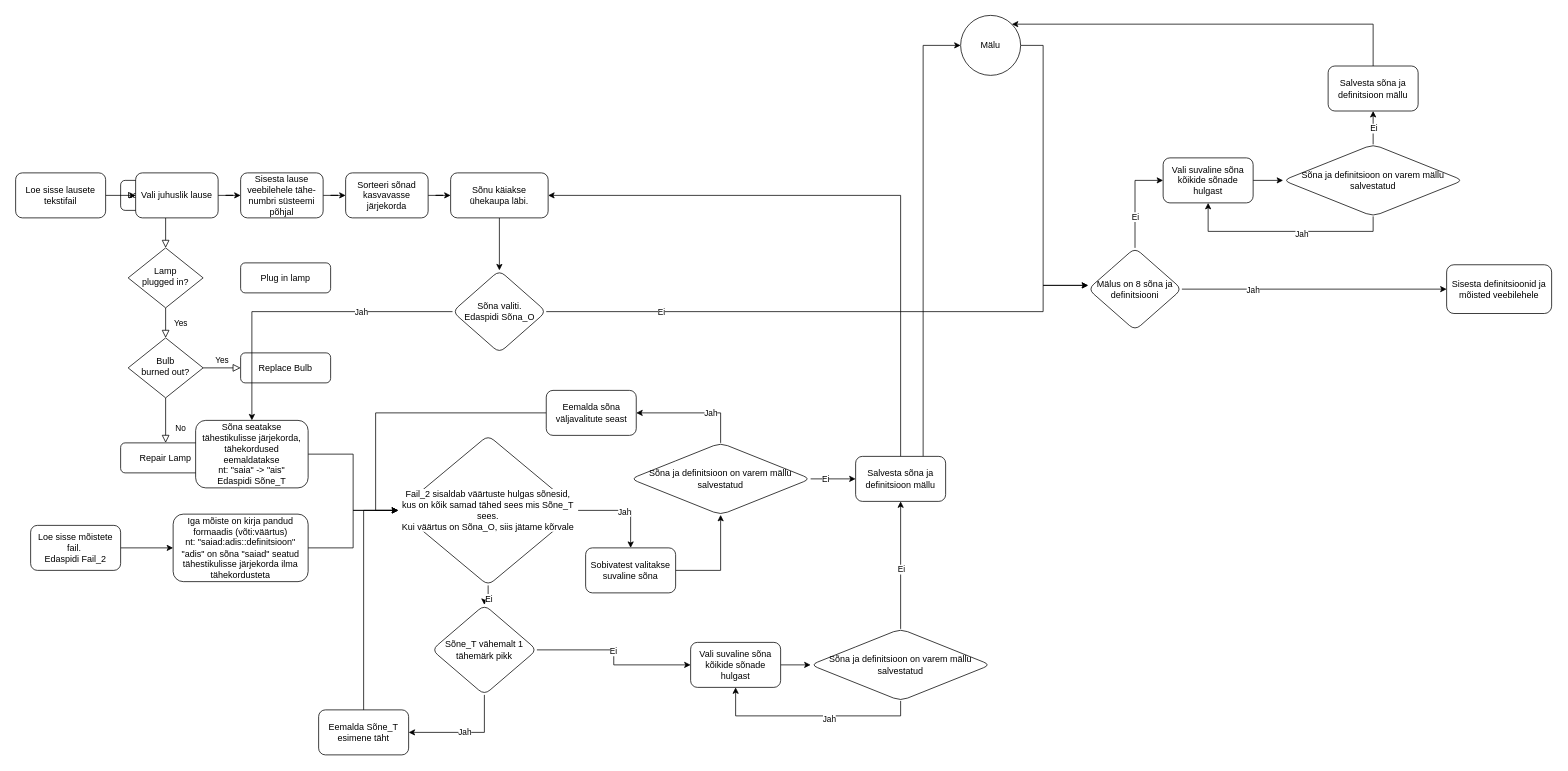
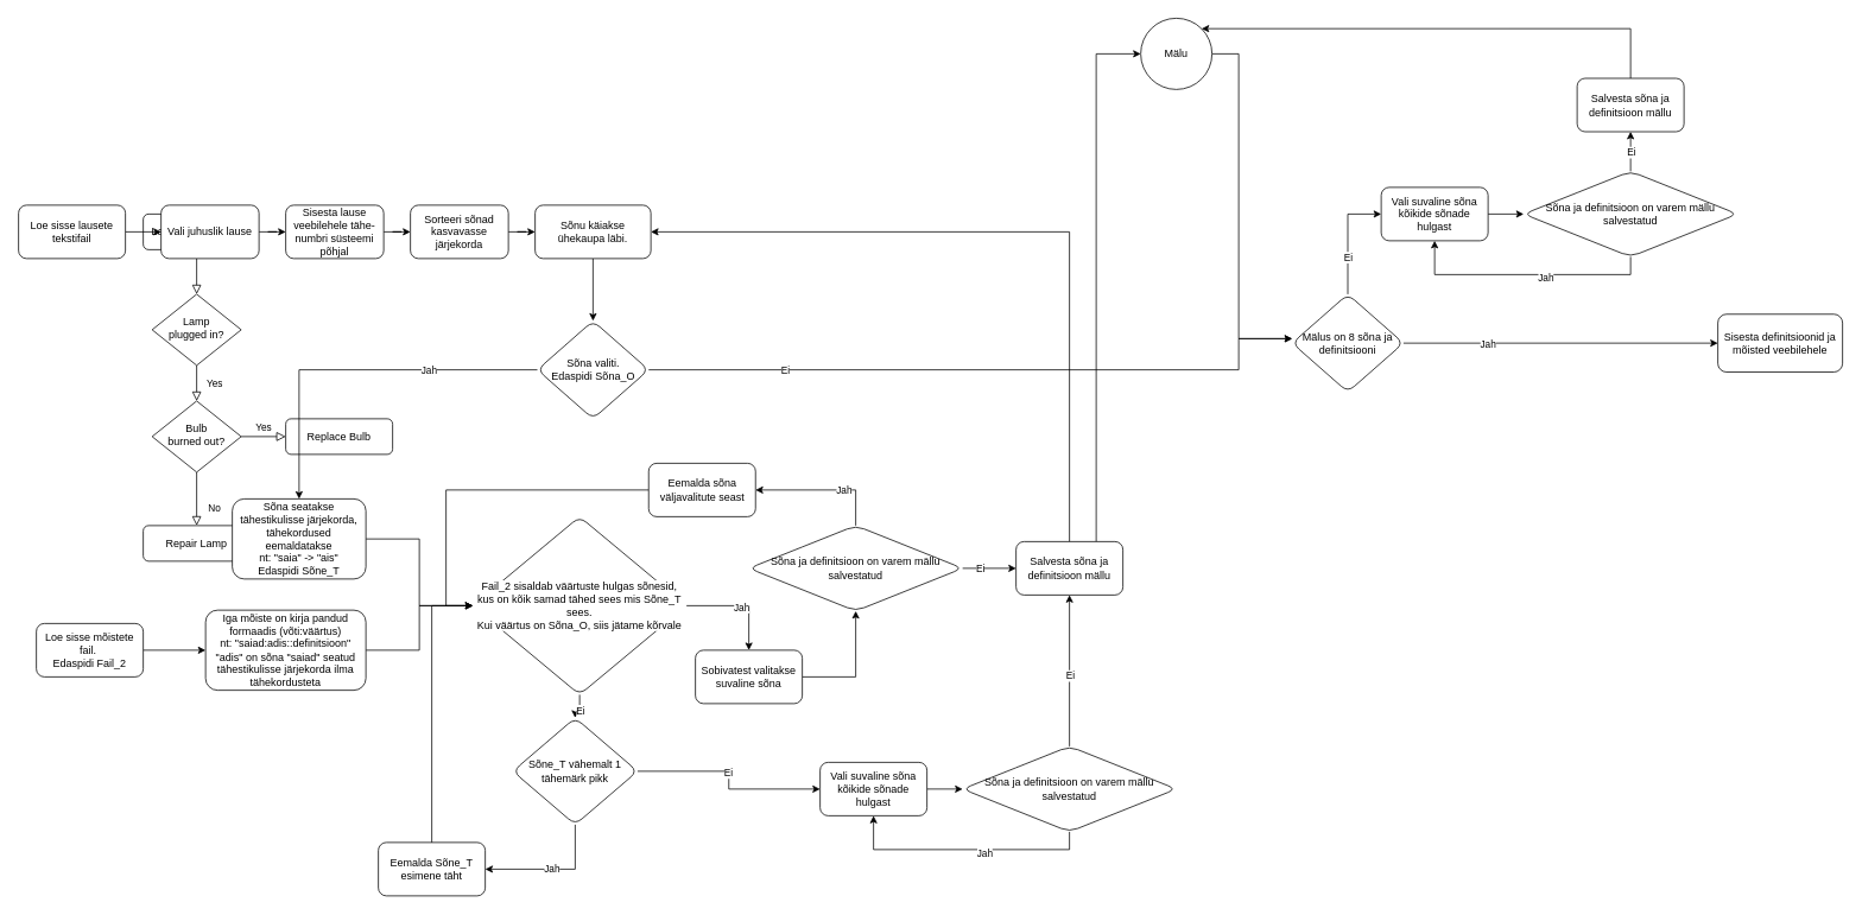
  <mxCell id="0" />
  <mxCell id="1" parent="0" />
  <mxCell id="2" value="" style="rounded=0;html=1;jettySize=auto;orthogonalLoop=1;fontSize=11;endArrow=block;endFill=0;endSize=8;strokeWidth=1;shadow=0;labelBackgroundColor=none;edgeStyle=orthogonalEdgeStyle;" parent="1" source="3" target="5" edge="1"><mxGeometry relative="1" as="geometry" /></mxCell>
  <mxCell id="3" value="Lamp doesn't work" style="rounded=1;whiteSpace=wrap;html=1;fontSize=12;glass=0;strokeWidth=1;shadow=0;" parent="1" vertex="1"><mxGeometry x="160" y="240" width="120" height="40" as="geometry" /></mxCell>
  <mxCell id="4" value="Yes" style="rounded=0;html=1;jettySize=auto;orthogonalLoop=1;fontSize=11;endArrow=block;endFill=0;endSize=8;strokeWidth=1;shadow=0;labelBackgroundColor=none;edgeStyle=orthogonalEdgeStyle;" parent="1" source="5" target="9" edge="1"><mxGeometry y="20" relative="1" as="geometry"><mxPoint as="offset" /></mxGeometry></mxCell>
  <mxCell id="5" value="Lamp&lt;br&gt;plugged in?" style="rhombus;whiteSpace=wrap;html=1;shadow=0;fontFamily=Helvetica;fontSize=12;align=center;strokeWidth=1;spacing=6;spacingTop=-4;" parent="1" vertex="1"><mxGeometry x="170" y="330" width="100" height="80" as="geometry" /></mxCell>
- <mxCell id="6" value="Plug in lamp" style="rounded=1;whiteSpace=wrap;html=1;fontSize=12;glass=0;strokeWidth=1;shadow=0;" parent="1" vertex="1"><mxGeometry x="320" y="350" width="120" height="40" as="geometry" /></mxCell>
  <mxCell id="7" value="No" style="rounded=0;html=1;jettySize=auto;orthogonalLoop=1;fontSize=11;endArrow=block;endFill=0;endSize=8;strokeWidth=1;shadow=0;labelBackgroundColor=none;edgeStyle=orthogonalEdgeStyle;" parent="1" source="9" target="10" edge="1"><mxGeometry x="0.333" y="20" relative="1" as="geometry"><mxPoint as="offset" /></mxGeometry></mxCell>
  <mxCell id="8" value="Yes" style="edgeStyle=orthogonalEdgeStyle;rounded=0;html=1;jettySize=auto;orthogonalLoop=1;fontSize=11;endArrow=block;endFill=0;endSize=8;strokeWidth=1;shadow=0;labelBackgroundColor=none;" parent="1" source="9" target="11" edge="1"><mxGeometry y="10" relative="1" as="geometry"><mxPoint as="offset" /></mxGeometry></mxCell>
  <mxCell id="9" value="Bulb&lt;br&gt;burned out?" style="rhombus;whiteSpace=wrap;html=1;shadow=0;fontFamily=Helvetica;fontSize=12;align=center;strokeWidth=1;spacing=6;spacingTop=-4;" parent="1" vertex="1"><mxGeometry x="170" y="450" width="100" height="80" as="geometry" /></mxCell>
  <mxCell id="10" value="Repair Lamp" style="rounded=1;whiteSpace=wrap;html=1;fontSize=12;glass=0;strokeWidth=1;shadow=0;" parent="1" vertex="1"><mxGeometry x="160" y="590" width="120" height="40" as="geometry" /></mxCell>
  <mxCell id="11" value="Replace Bulb" style="rounded=1;whiteSpace=wrap;html=1;fontSize=12;glass=0;strokeWidth=1;shadow=0;" parent="1" vertex="1"><mxGeometry x="320" y="470" width="120" height="40" as="geometry" /></mxCell>
  <mxCell id="12" value="" style="edgeStyle=orthogonalEdgeStyle;rounded=0;orthogonalLoop=1;jettySize=auto;html=1;" edge="1" parent="1" source="13" target="17"><mxGeometry relative="1" as="geometry" /></mxCell>
  <mxCell id="13" value="Loe sisse lausete tekstifail" style="rounded=1;whiteSpace=wrap;html=1;" vertex="1" parent="1"><mxGeometry x="20" y="230" width="120" height="60" as="geometry" /></mxCell>
  <mxCell id="14" value="" style="edgeStyle=orthogonalEdgeStyle;rounded=0;orthogonalLoop=1;jettySize=auto;html=1;" edge="1" parent="1" source="15" target="27"><mxGeometry relative="1" as="geometry" /></mxCell>
  <mxCell id="15" value="Loe sisse mõistete fail.&amp;nbsp;&lt;div&gt;Edaspidi Fail_2&lt;/div&gt;" style="rounded=1;whiteSpace=wrap;html=1;" vertex="1" parent="1"><mxGeometry x="40" y="700" width="120" height="60" as="geometry" /></mxCell>
  <mxCell id="16" value="" style="edgeStyle=orthogonalEdgeStyle;rounded=0;orthogonalLoop=1;jettySize=auto;html=1;" edge="1" parent="1" source="17" target="19"><mxGeometry relative="1" as="geometry" /></mxCell>
  <mxCell id="17" value="Vali juhuslik lause" style="rounded=1;whiteSpace=wrap;html=1;" vertex="1" parent="1"><mxGeometry x="180" y="230" width="110" height="60" as="geometry" /></mxCell>
  <mxCell id="18" value="" style="edgeStyle=orthogonalEdgeStyle;rounded=0;orthogonalLoop=1;jettySize=auto;html=1;" edge="1" parent="1" source="19" target="21"><mxGeometry relative="1" as="geometry" /></mxCell>
  <mxCell id="19" value="Sisesta lause veebilehele tähe-numbri süsteemi põhjal" style="rounded=1;whiteSpace=wrap;html=1;" vertex="1" parent="1"><mxGeometry x="320" y="230" width="110" height="60" as="geometry" /></mxCell>
  <mxCell id="20" value="" style="edgeStyle=orthogonalEdgeStyle;rounded=0;orthogonalLoop=1;jettySize=auto;html=1;" edge="1" parent="1" source="21" target="23"><mxGeometry relative="1" as="geometry" /></mxCell>
  <mxCell id="21" value="Sorteeri sõnad kasvavasse järjekorda" style="rounded=1;whiteSpace=wrap;html=1;" vertex="1" parent="1"><mxGeometry x="460" y="230" width="110" height="60" as="geometry" /></mxCell>
  <mxCell id="22" value="" style="edgeStyle=orthogonalEdgeStyle;rounded=0;orthogonalLoop=1;jettySize=auto;html=1;" edge="1" parent="1" source="23" target="62"><mxGeometry relative="1" as="geometry" /></mxCell>
  <mxCell id="23" value="Sõnu käiakse ühekaupa läbi." style="rounded=1;whiteSpace=wrap;html=1;" vertex="1" parent="1"><mxGeometry x="600" y="230" width="130" height="60" as="geometry" /></mxCell>
  <mxCell id="24" style="edgeStyle=orthogonalEdgeStyle;rounded=0;orthogonalLoop=1;jettySize=auto;html=1;entryX=0;entryY=0.5;entryDx=0;entryDy=0;" edge="1" parent="1" source="25" target="32"><mxGeometry relative="1" as="geometry" /></mxCell>
  <mxCell id="25" value="Sõna seatakse tähestikulisse järjekorda, tähekordused eemaldatakse&lt;div&gt;nt: &quot;saia&quot; -&amp;gt; &quot;ais&quot;&lt;/div&gt;&lt;div&gt;Edaspidi Sõne_T&lt;/div&gt;" style="rounded=1;whiteSpace=wrap;html=1;" vertex="1" parent="1"><mxGeometry x="260" y="560" width="150" height="90" as="geometry" /></mxCell>
  <mxCell id="26" value="" style="edgeStyle=orthogonalEdgeStyle;rounded=0;orthogonalLoop=1;jettySize=auto;html=1;" edge="1" parent="1" source="27" target="32"><mxGeometry relative="1" as="geometry" /></mxCell>
  <mxCell id="27" value="Iga mõiste on kirja pandud formaadis (võti:väärtus)&lt;div&gt;nt: &quot;saiad:adis::definitsioon&quot;&lt;/div&gt;&lt;div&gt;&quot;adis&quot; on sõna &quot;saiad&quot; seatud tähestikulisse järjekorda ilma tähekordusteta&lt;/div&gt;" style="rounded=1;whiteSpace=wrap;html=1;" vertex="1" parent="1"><mxGeometry x="230" y="685" width="180" height="90" as="geometry" /></mxCell>
  <mxCell id="28" value="" style="edgeStyle=orthogonalEdgeStyle;rounded=0;orthogonalLoop=1;jettySize=auto;html=1;entryX=0.5;entryY=0;entryDx=0;entryDy=0;" edge="1" parent="1" source="32" target="34"><mxGeometry relative="1" as="geometry" /></mxCell>
  <mxCell id="29" value="Jah" style="edgeLabel;html=1;align=center;verticalAlign=middle;resizable=0;points=[];" vertex="1" connectable="0" parent="28"><mxGeometry x="0.011" y="-1" relative="1" as="geometry"><mxPoint as="offset" /></mxGeometry></mxCell>
  <mxCell id="30" style="edgeStyle=orthogonalEdgeStyle;rounded=0;orthogonalLoop=1;jettySize=auto;html=1;entryX=0.5;entryY=0;entryDx=0;entryDy=0;" edge="1" parent="1" source="32" target="43"><mxGeometry relative="1" as="geometry" /></mxCell>
  <mxCell id="31" value="Ei" style="edgeLabel;html=1;align=center;verticalAlign=middle;resizable=0;points=[];" vertex="1" connectable="0" parent="30"><mxGeometry x="-0.113" relative="1" as="geometry"><mxPoint y="3" as="offset" /></mxGeometry></mxCell>
  <mxCell id="32" value="Fail_2 sisaldab väärtuste hulgas sõnesid, kus on kõik samad tähed sees mis Sõne_T sees.&lt;div&gt;Kui väärtus on Sõna_O, siis jätame kõrvale&lt;/div&gt;" style="rhombus;whiteSpace=wrap;html=1;rounded=1;align=center;shadow=0;strokeColor=default;fillColor=default;gradientColor=none;labelBackgroundColor=default;" vertex="1" parent="1"><mxGeometry x="530" y="580" width="240" height="200" as="geometry" /></mxCell>
  <mxCell id="33" style="edgeStyle=orthogonalEdgeStyle;rounded=0;orthogonalLoop=1;jettySize=auto;html=1;entryX=0.5;entryY=1;entryDx=0;entryDy=0;exitX=1;exitY=0.5;exitDx=0;exitDy=0;" edge="1" parent="1" source="34" target="55"><mxGeometry relative="1" as="geometry" /></mxCell>
  <mxCell id="34" value="Sobivatest valitakse suvaline sõna" style="whiteSpace=wrap;html=1;rounded=1;" vertex="1" parent="1"><mxGeometry x="780" y="730" width="120" height="60" as="geometry" /></mxCell>
  <mxCell id="35" value="" style="edgeStyle=orthogonalEdgeStyle;rounded=0;orthogonalLoop=1;jettySize=auto;html=1;exitX=0.75;exitY=0;exitDx=0;exitDy=0;" edge="1" parent="1" source="37" target="70"><mxGeometry relative="1" as="geometry"><mxPoint x="1400" y="828" as="sourcePoint" /><Array as="points"><mxPoint x="1230" y="60" /></Array></mxGeometry></mxCell>
  <mxCell id="36" style="edgeStyle=orthogonalEdgeStyle;rounded=0;orthogonalLoop=1;jettySize=auto;html=1;exitX=0.5;exitY=0;exitDx=0;exitDy=0;entryX=1;entryY=0.5;entryDx=0;entryDy=0;" edge="1" parent="1" source="37" target="23"><mxGeometry relative="1" as="geometry" /></mxCell>
  <mxCell id="37" value="Salvesta sõna ja definitsioon mällu" style="whiteSpace=wrap;html=1;rounded=1;" vertex="1" parent="1"><mxGeometry x="1140" y="608" width="120" height="60" as="geometry" /></mxCell>
  <mxCell id="38" style="edgeStyle=orthogonalEdgeStyle;rounded=0;orthogonalLoop=1;jettySize=auto;html=1;entryX=0;entryY=0.5;entryDx=0;entryDy=0;" edge="1" parent="1" source="39" target="32"><mxGeometry relative="1" as="geometry" /></mxCell>
  <mxCell id="39" value="Eemalda Sõne_T esimene täht" style="whiteSpace=wrap;html=1;rounded=1;" vertex="1" parent="1"><mxGeometry x="424" y="946" width="120" height="60" as="geometry" /></mxCell>
  <mxCell id="40" value="Jah" style="edgeStyle=orthogonalEdgeStyle;rounded=0;orthogonalLoop=1;jettySize=auto;html=1;entryX=1;entryY=0.5;entryDx=0;entryDy=0;exitX=0.5;exitY=1;exitDx=0;exitDy=0;" edge="1" parent="1" source="43" target="39"><mxGeometry relative="1" as="geometry" /></mxCell>
  <mxCell id="41" style="edgeStyle=orthogonalEdgeStyle;rounded=0;orthogonalLoop=1;jettySize=auto;html=1;entryX=0;entryY=0.5;entryDx=0;entryDy=0;" edge="1" parent="1" source="43" target="45"><mxGeometry relative="1" as="geometry" /></mxCell>
  <mxCell id="42" value="Ei" style="edgeLabel;html=1;align=center;verticalAlign=middle;resizable=0;points=[];" vertex="1" connectable="0" parent="41"><mxGeometry x="-0.077" y="-1" relative="1" as="geometry"><mxPoint as="offset" /></mxGeometry></mxCell>
  <mxCell id="43" value="Sõne_T vähemalt 1 tähemärk pikk" style="rhombus;whiteSpace=wrap;html=1;rounded=1;" vertex="1" parent="1"><mxGeometry x="575" y="806" width="140" height="120" as="geometry" /></mxCell>
  <mxCell id="44" value="" style="edgeStyle=orthogonalEdgeStyle;rounded=0;orthogonalLoop=1;jettySize=auto;html=1;" edge="1" parent="1" source="45" target="50"><mxGeometry relative="1" as="geometry" /></mxCell>
  <mxCell id="45" value="Vali suvaline sõna kõikide sõnade hulgast" style="whiteSpace=wrap;html=1;rounded=1;" vertex="1" parent="1"><mxGeometry x="920" y="856" width="120" height="60" as="geometry" /></mxCell>
  <mxCell id="46" style="edgeStyle=orthogonalEdgeStyle;rounded=0;orthogonalLoop=1;jettySize=auto;html=1;entryX=0.5;entryY=1;entryDx=0;entryDy=0;exitX=0.5;exitY=1;exitDx=0;exitDy=0;" edge="1" parent="1" source="50" target="45"><mxGeometry relative="1" as="geometry" /></mxCell>
  <mxCell id="47" value="Jah" style="edgeLabel;html=1;align=center;verticalAlign=middle;resizable=0;points=[];" vertex="1" connectable="0" parent="46"><mxGeometry x="-0.169" y="3" relative="1" as="geometry"><mxPoint as="offset" /></mxGeometry></mxCell>
  <mxCell id="48" style="edgeStyle=orthogonalEdgeStyle;rounded=0;orthogonalLoop=1;jettySize=auto;html=1;entryX=0.5;entryY=1;entryDx=0;entryDy=0;" edge="1" parent="1" source="50" target="37"><mxGeometry relative="1" as="geometry" /></mxCell>
  <mxCell id="49" value="Ei" style="edgeLabel;html=1;align=center;verticalAlign=middle;resizable=0;points=[];" vertex="1" connectable="0" parent="48"><mxGeometry x="-0.059" relative="1" as="geometry"><mxPoint as="offset" /></mxGeometry></mxCell>
  <mxCell id="50" value="Sõna ja definitsioon on varem mällu salvestatud" style="rhombus;whiteSpace=wrap;html=1;rounded=1;" vertex="1" parent="1"><mxGeometry x="1080" y="838" width="240" height="96" as="geometry" /></mxCell>
  <mxCell id="51" style="edgeStyle=orthogonalEdgeStyle;rounded=0;orthogonalLoop=1;jettySize=auto;html=1;entryX=0;entryY=0.5;entryDx=0;entryDy=0;" edge="1" parent="1" source="55" target="37"><mxGeometry relative="1" as="geometry" /></mxCell>
  <mxCell id="52" value="Ei" style="edgeLabel;html=1;align=center;verticalAlign=middle;resizable=0;points=[];" vertex="1" connectable="0" parent="51"><mxGeometry x="-0.367" y="1" relative="1" as="geometry"><mxPoint as="offset" /></mxGeometry></mxCell>
  <mxCell id="53" value="" style="edgeStyle=orthogonalEdgeStyle;rounded=0;orthogonalLoop=1;jettySize=auto;html=1;exitX=0.5;exitY=0;exitDx=0;exitDy=0;entryX=1;entryY=0.5;entryDx=0;entryDy=0;" edge="1" parent="1" source="55" target="57"><mxGeometry relative="1" as="geometry" /></mxCell>
  <mxCell id="54" value="Jah" style="edgeLabel;html=1;align=center;verticalAlign=middle;resizable=0;points=[];" vertex="1" connectable="0" parent="53"><mxGeometry x="-0.29" relative="1" as="geometry"><mxPoint as="offset" /></mxGeometry></mxCell>
  <mxCell id="55" value="Sõna ja definitsioon on varem mällu salvestatud" style="rhombus;whiteSpace=wrap;html=1;rounded=1;" vertex="1" parent="1"><mxGeometry x="840" y="590" width="240" height="96" as="geometry" /></mxCell>
  <mxCell id="56" style="edgeStyle=orthogonalEdgeStyle;rounded=0;orthogonalLoop=1;jettySize=auto;html=1;entryX=0;entryY=0.5;entryDx=0;entryDy=0;exitX=0;exitY=0.5;exitDx=0;exitDy=0;" edge="1" parent="1" source="57" target="32"><mxGeometry relative="1" as="geometry"><Array as="points"><mxPoint x="500" y="550" /><mxPoint x="500" y="680" /></Array></mxGeometry></mxCell>
  <mxCell id="57" value="Eemalda sõna väljavalitute seast" style="whiteSpace=wrap;html=1;rounded=1;" vertex="1" parent="1"><mxGeometry x="727.5" y="520" width="120" height="60" as="geometry" /></mxCell>
  <mxCell id="58" style="edgeStyle=orthogonalEdgeStyle;rounded=0;orthogonalLoop=1;jettySize=auto;html=1;entryX=0.5;entryY=0;entryDx=0;entryDy=0;" edge="1" parent="1" source="62" target="25"><mxGeometry relative="1" as="geometry" /></mxCell>
  <mxCell id="59" value="Jah" style="edgeLabel;html=1;align=center;verticalAlign=middle;resizable=0;points=[];" vertex="1" connectable="0" parent="58"><mxGeometry x="-0.241" y="2" relative="1" as="geometry"><mxPoint x="35" y="-2" as="offset" /></mxGeometry></mxCell>
  <mxCell id="60" style="edgeStyle=orthogonalEdgeStyle;rounded=0;orthogonalLoop=1;jettySize=auto;html=1;" edge="1" parent="1" source="62"><mxGeometry relative="1" as="geometry"><mxPoint x="1450" y="380" as="targetPoint" /><Array as="points"><mxPoint x="1390" y="415" /><mxPoint x="1390" y="380" /></Array></mxGeometry></mxCell>
  <mxCell id="61" value="Ei" style="edgeLabel;html=1;align=center;verticalAlign=middle;resizable=0;points=[];" vertex="1" connectable="0" parent="60"><mxGeometry x="0.127" relative="1" as="geometry"><mxPoint x="-274" as="offset" /></mxGeometry></mxCell>
  <mxCell id="62" value="Sõna valiti.&lt;div&gt;Edaspidi Sõna_O&lt;/div&gt;" style="rhombus;whiteSpace=wrap;html=1;rounded=1;" vertex="1" parent="1"><mxGeometry x="602.5" y="360" width="125" height="110" as="geometry" /></mxCell>
  <mxCell id="63" value="" style="edgeStyle=orthogonalEdgeStyle;rounded=0;orthogonalLoop=1;jettySize=auto;html=1;" edge="1" parent="1" source="67" target="68"><mxGeometry relative="1" as="geometry" /></mxCell>
  <mxCell id="64" value="Jah" style="edgeLabel;html=1;align=center;verticalAlign=middle;resizable=0;points=[];" vertex="1" connectable="0" parent="63"><mxGeometry x="-0.285" y="-2" relative="1" as="geometry"><mxPoint x="-32" y="-2" as="offset" /></mxGeometry></mxCell>
  <mxCell id="65" value="" style="edgeStyle=orthogonalEdgeStyle;rounded=0;orthogonalLoop=1;jettySize=auto;html=1;exitX=0.5;exitY=0;exitDx=0;exitDy=0;entryX=0;entryY=0.5;entryDx=0;entryDy=0;" edge="1" parent="1" source="67" target="72"><mxGeometry relative="1" as="geometry"><mxPoint x="1612.5" y="80" as="sourcePoint" /><mxPoint x="1270.5" y="190" as="targetPoint" /></mxGeometry></mxCell>
  <mxCell id="66" value="Ei" style="edgeLabel;html=1;align=center;verticalAlign=middle;resizable=0;points=[];" vertex="1" connectable="0" parent="65"><mxGeometry x="0.196" y="-3" relative="1" as="geometry"><mxPoint x="-3" y="34" as="offset" /></mxGeometry></mxCell>
  <mxCell id="67" value="Mälus on 8 sõna ja definitsiooni" style="rhombus;whiteSpace=wrap;html=1;rounded=1;" vertex="1" parent="1"><mxGeometry x="1450" y="330" width="125" height="110" as="geometry" /></mxCell>
  <mxCell id="68" value="Sisesta definitsioonid ja mõisted veebilehele" style="whiteSpace=wrap;html=1;rounded=1;" vertex="1" parent="1"><mxGeometry x="1928" y="352.5" width="140" height="65" as="geometry" /></mxCell>
  <mxCell id="69" style="edgeStyle=orthogonalEdgeStyle;rounded=0;orthogonalLoop=1;jettySize=auto;html=1;exitX=1;exitY=0.5;exitDx=0;exitDy=0;" edge="1" parent="1" source="70"><mxGeometry relative="1" as="geometry"><mxPoint x="1450" y="380" as="targetPoint" /><Array as="points"><mxPoint x="1390" y="60" /><mxPoint x="1390" y="380" /></Array></mxGeometry></mxCell>
  <mxCell id="70" value="Mälu" style="ellipse;whiteSpace=wrap;html=1;rounded=1;" vertex="1" parent="1"><mxGeometry x="1280" y="20" width="80" height="80" as="geometry" /></mxCell>
  <mxCell id="71" value="" style="edgeStyle=orthogonalEdgeStyle;rounded=0;orthogonalLoop=1;jettySize=auto;html=1;" edge="1" parent="1" source="72" target="77"><mxGeometry relative="1" as="geometry" /></mxCell>
  <mxCell id="72" value="Vali suvaline sõna kõikide sõnade hulgast" style="whiteSpace=wrap;html=1;rounded=1;" vertex="1" parent="1"><mxGeometry x="1550" y="210" width="120" height="60" as="geometry" /></mxCell>
  <mxCell id="73" style="edgeStyle=orthogonalEdgeStyle;rounded=0;orthogonalLoop=1;jettySize=auto;html=1;entryX=0.5;entryY=1;entryDx=0;entryDy=0;exitX=0.5;exitY=1;exitDx=0;exitDy=0;" edge="1" parent="1" source="77" target="72"><mxGeometry relative="1" as="geometry" /></mxCell>
  <mxCell id="74" value="Jah" style="edgeLabel;html=1;align=center;verticalAlign=middle;resizable=0;points=[];" vertex="1" connectable="0" parent="73"><mxGeometry x="-0.169" y="3" relative="1" as="geometry"><mxPoint as="offset" /></mxGeometry></mxCell>
  <mxCell id="75" style="edgeStyle=orthogonalEdgeStyle;rounded=0;orthogonalLoop=1;jettySize=auto;html=1;entryX=0.5;entryY=1;entryDx=0;entryDy=0;" edge="1" parent="1" source="77" target="79"><mxGeometry relative="1" as="geometry" /></mxCell>
  <mxCell id="76" value="Ei" style="edgeLabel;html=1;align=center;verticalAlign=middle;resizable=0;points=[];" vertex="1" connectable="0" parent="75"><mxGeometry x="0.292" y="-3" relative="1" as="geometry"><mxPoint x="-3" y="7" as="offset" /></mxGeometry></mxCell>
  <mxCell id="77" value="Sõna ja definitsioon on varem mällu salvestatud" style="rhombus;whiteSpace=wrap;html=1;rounded=1;labelBackgroundColor=none;" vertex="1" parent="1"><mxGeometry x="1710" y="192" width="240" height="96" as="geometry" /></mxCell>
  <mxCell id="78" style="edgeStyle=orthogonalEdgeStyle;rounded=0;orthogonalLoop=1;jettySize=auto;html=1;entryX=1;entryY=0;entryDx=0;entryDy=0;exitX=0.5;exitY=0;exitDx=0;exitDy=0;" edge="1" parent="1" source="79" target="70"><mxGeometry relative="1" as="geometry"><Array as="points"><mxPoint x="1830" y="32" /></Array></mxGeometry></mxCell>
  <mxCell id="79" value="Salvesta sõna ja definitsioon mällu" style="whiteSpace=wrap;html=1;rounded=1;" vertex="1" parent="1"><mxGeometry x="1770" y="87.5" width="120" height="60" as="geometry" /></mxCell>
